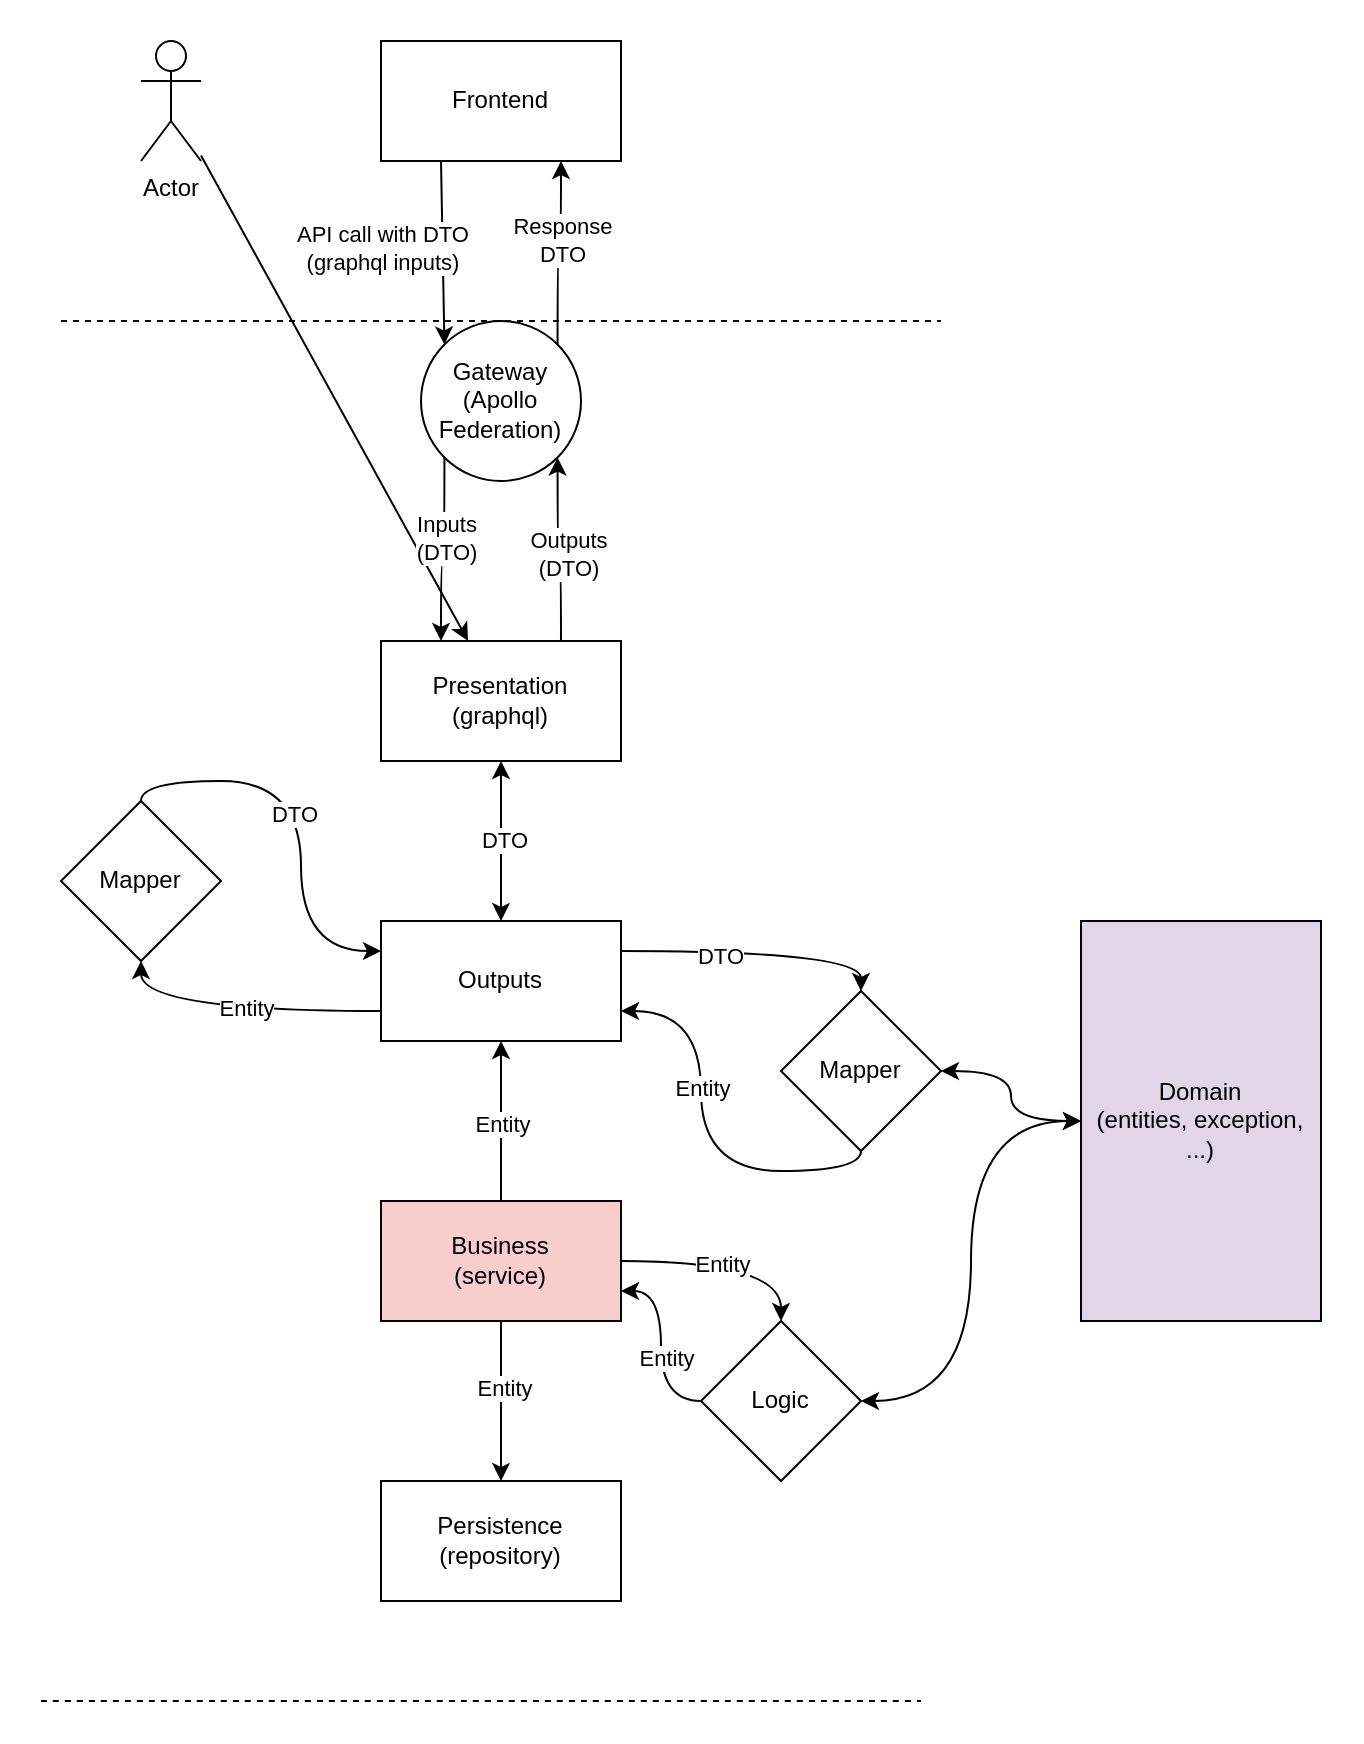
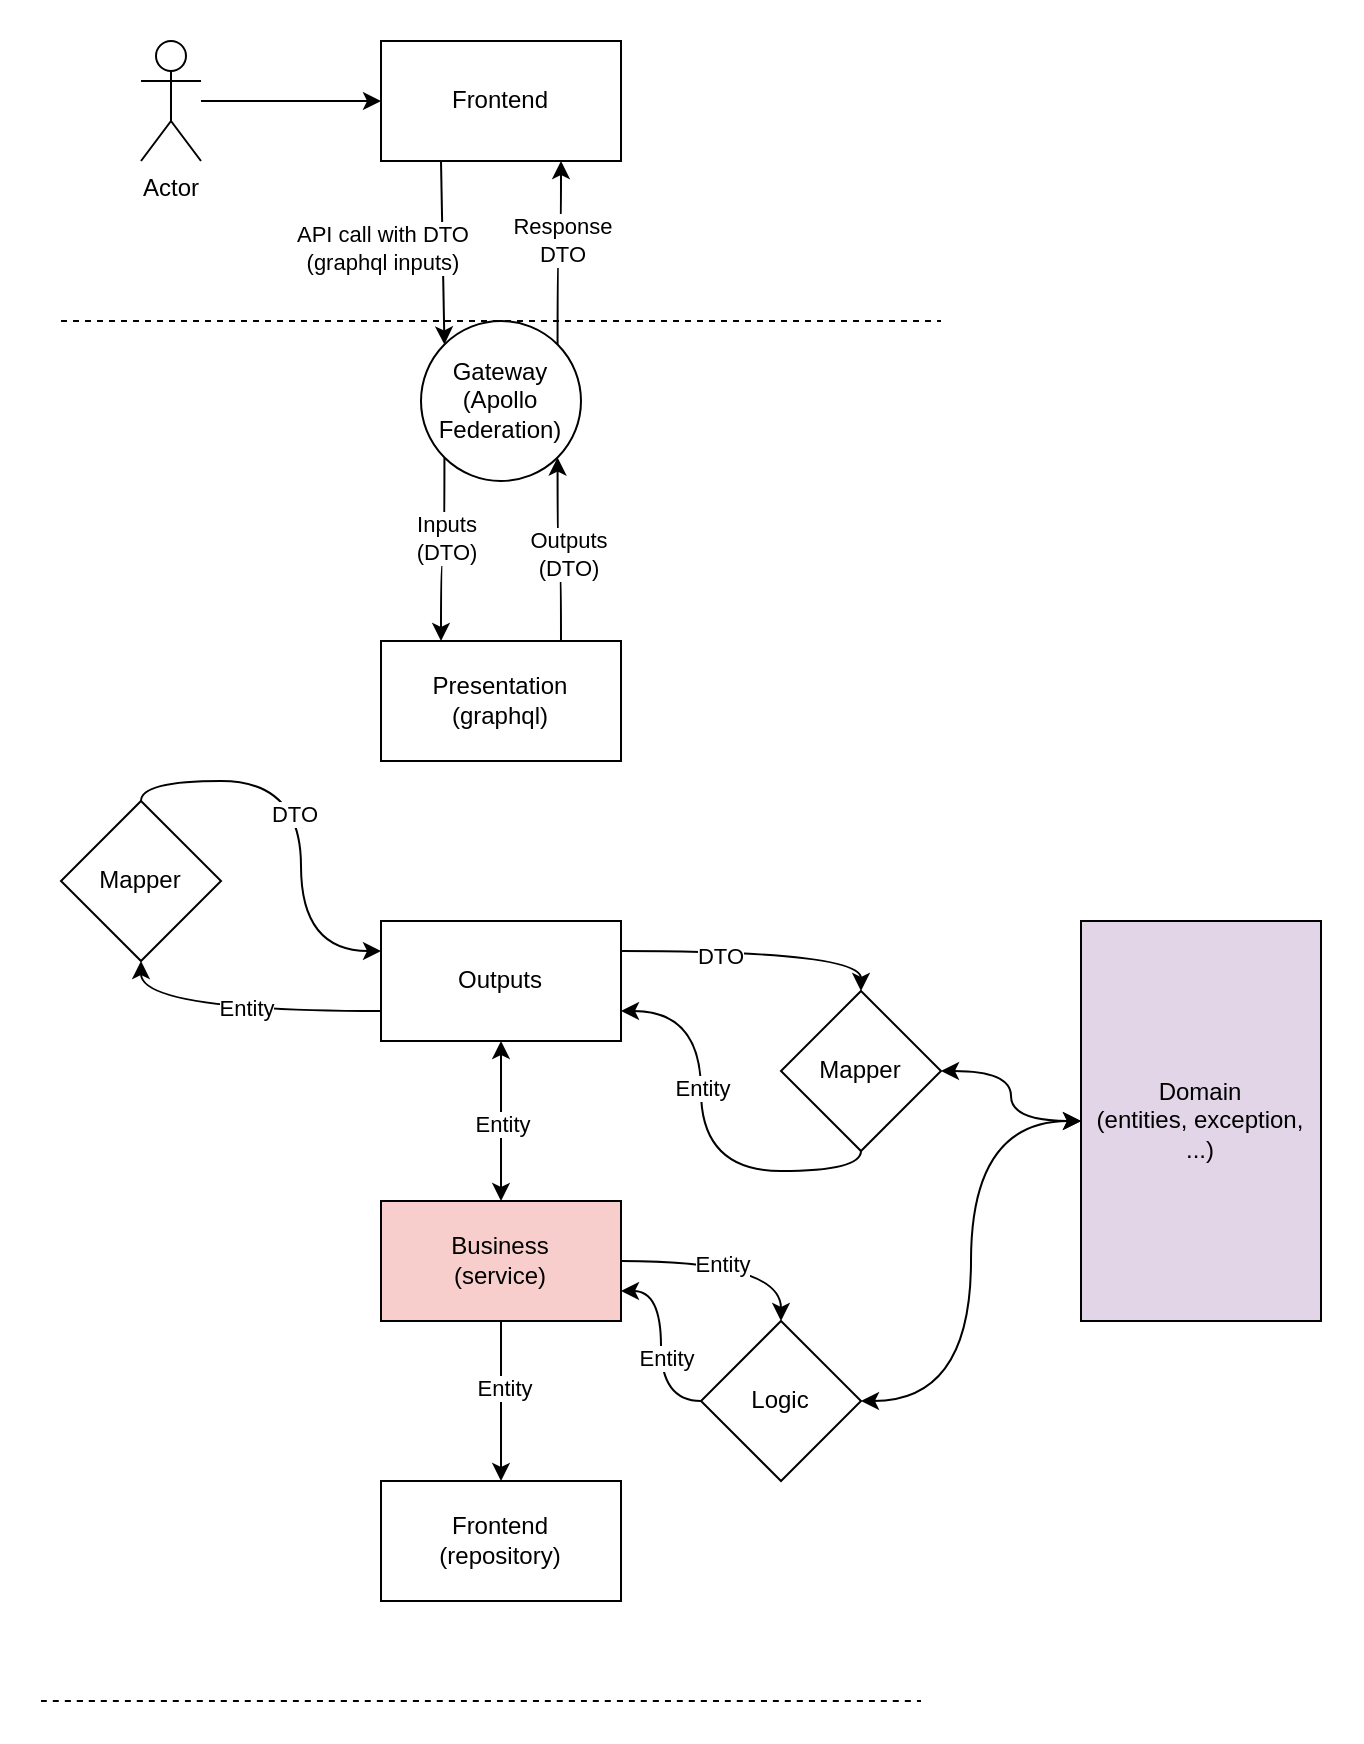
  <mxCell id="0" />
  <mxCell id="1" parent="0" />
  <mxCell id="2" style="edgeStyle=orthogonalEdgeStyle;curved=1;html=1;exitX=1;exitY=0.25;exitDx=0;exitDy=0;entryX=0.5;entryY=0;entryDx=0;entryDy=0;" edge="1" parent="1" source="40" target="24"><mxGeometry relative="1" as="geometry"><mxPoint x="310" y="470" as="sourcePoint" /></mxGeometry></mxCell>
  <mxCell id="3" value="DTO" style="edgeLabel;html=1;align=center;verticalAlign=middle;resizable=0;points=[];" vertex="1" connectable="0" parent="2"><mxGeometry x="-0.296" y="-2" relative="1" as="geometry"><mxPoint as="offset" /></mxGeometry></mxCell>
  <mxCell id="4" style="edgeStyle=orthogonalEdgeStyle;curved=1;html=1;exitX=0.75;exitY=0;exitDx=0;exitDy=0;entryX=1;entryY=1;entryDx=0;entryDy=0;startArrow=none;startFill=0;" edge="1" parent="1" source="8" target="35"><mxGeometry relative="1" as="geometry" /></mxCell>
  <mxCell id="5" value="Outputs&lt;br&gt;(DTO)" style="edgeLabel;html=1;align=center;verticalAlign=middle;resizable=0;points=[];" vertex="1" connectable="0" parent="4"><mxGeometry x="-0.027" y="-5" relative="1" as="geometry"><mxPoint as="offset" /></mxGeometry></mxCell>
- <mxCell id="6" value="" style="edgeStyle=orthogonalEdgeStyle;curved=1;html=1;startArrow=classic;startFill=1;" edge="1" parent="1" source="8" target="40"><mxGeometry relative="1" as="geometry" /></mxCell>
- <mxCell id="7" value="DTO" style="edgeLabel;html=1;align=center;verticalAlign=middle;resizable=0;points=[];" vertex="1" connectable="0" parent="6"><mxGeometry x="-0.032" y="1" relative="1" as="geometry"><mxPoint as="offset" /></mxGeometry></mxCell>
  <mxCell id="8" value="Presentation&lt;br&gt;(graphql)" style="rounded=0;whiteSpace=wrap;html=1;" vertex="1" parent="1"><mxGeometry x="190" y="320" width="120" height="60" as="geometry" /></mxCell>
  <mxCell id="9" value="" style="edgeStyle=none;html=1;" edge="1" parent="1" source="13" target="14"><mxGeometry relative="1" as="geometry" /></mxCell>
  <mxCell id="10" value="Entity" style="edgeLabel;html=1;align=center;verticalAlign=middle;resizable=0;points=[];" vertex="1" connectable="0" parent="9"><mxGeometry x="-0.182" y="1" relative="1" as="geometry"><mxPoint as="offset" /></mxGeometry></mxCell>
  <mxCell id="11" value="" style="edgeStyle=orthogonalEdgeStyle;curved=1;html=1;entryX=0.5;entryY=0;entryDx=0;entryDy=0;" edge="1" parent="1" source="13" target="28"><mxGeometry relative="1" as="geometry" /></mxCell>
  <mxCell id="12" value="Entity" style="edgeLabel;html=1;align=center;verticalAlign=middle;resizable=0;points=[];" vertex="1" connectable="0" parent="11"><mxGeometry x="-0.093" y="-1" relative="1" as="geometry"><mxPoint as="offset" /></mxGeometry></mxCell>
  <mxCell id="13" value="Business&lt;br&gt;(service)" style="rounded=0;whiteSpace=wrap;html=1;fillColor=#f8cecc;" vertex="1" parent="1"><mxGeometry x="190" y="600" width="120" height="60" as="geometry" /></mxCell>
- <mxCell id="14" value="Persistence&lt;br&gt;(repository)" style="rounded=0;whiteSpace=wrap;html=1;" vertex="1" parent="1"><mxGeometry x="190" y="740" width="120" height="60" as="geometry" /></mxCell>
- <mxCell id="15" style="edgeStyle=none;html=1;" edge="1" parent="1" source="16" target="8"><mxGeometry relative="1" as="geometry" /></mxCell>
+ <mxCell id="14" value="Frontend&lt;br&gt;(repository)" style="rounded=0;whiteSpace=wrap;html=1;" vertex="1" parent="1"><mxGeometry x="190" y="740" width="120" height="60" as="geometry" /></mxCell>
+ <mxCell id="15" style="edgeStyle=none;html=1;entryX=0;entryY=0.5;entryDx=0;entryDy=0;" edge="1" parent="1" source="16" target="19"><mxGeometry relative="1" as="geometry" /></mxCell>
  <mxCell id="16" value="Actor" style="shape=umlActor;verticalLabelPosition=bottom;verticalAlign=top;html=1;outlineConnect=0;" vertex="1" parent="1"><mxGeometry x="70" y="20" width="30" height="60" as="geometry" /></mxCell>
  <mxCell id="17" style="edgeStyle=none;html=1;entryX=0;entryY=0;entryDx=0;entryDy=0;exitX=0.25;exitY=1;exitDx=0;exitDy=0;" edge="1" parent="1" source="19" target="35"><mxGeometry relative="1" as="geometry" /></mxCell>
  <mxCell id="18" value="API call with DTO &lt;br&gt;(graphql inputs)" style="edgeLabel;html=1;align=center;verticalAlign=middle;resizable=0;points=[];" vertex="1" connectable="0" parent="17"><mxGeometry x="-0.381" y="1" relative="1" as="geometry"><mxPoint x="-31" y="16" as="offset" /></mxGeometry></mxCell>
  <mxCell id="19" value="Frontend" style="rounded=0;whiteSpace=wrap;html=1;" vertex="1" parent="1"><mxGeometry x="190" y="20" width="120" height="60" as="geometry" /></mxCell>
  <mxCell id="20" value="" style="endArrow=none;dashed=1;html=1;" edge="1" parent="1"><mxGeometry width="50" height="50" relative="1" as="geometry"><mxPoint x="30" y="160" as="sourcePoint" /><mxPoint x="470" y="160" as="targetPoint" /></mxGeometry></mxCell>
  <mxCell id="21" style="edgeStyle=orthogonalEdgeStyle;curved=1;html=1;exitX=0.5;exitY=1;exitDx=0;exitDy=0;entryX=1;entryY=0.75;entryDx=0;entryDy=0;" edge="1" parent="1" source="24" target="40"><mxGeometry relative="1" as="geometry"><mxPoint x="310" y="500" as="targetPoint" /></mxGeometry></mxCell>
  <mxCell id="22" value="Entity" style="edgeLabel;html=1;align=center;verticalAlign=middle;resizable=0;points=[];" vertex="1" connectable="0" parent="21"><mxGeometry x="0.255" relative="1" as="geometry"><mxPoint as="offset" /></mxGeometry></mxCell>
  <mxCell id="23" value="" style="edgeStyle=orthogonalEdgeStyle;curved=1;html=1;startArrow=classic;startFill=1;" edge="1" parent="1" source="24" target="29"><mxGeometry relative="1" as="geometry" /></mxCell>
  <mxCell id="24" value="Mapper" style="rhombus;whiteSpace=wrap;html=1;rounded=0;" vertex="1" parent="1"><mxGeometry x="390" y="495" width="80" height="80" as="geometry" /></mxCell>
  <mxCell id="25" style="edgeStyle=orthogonalEdgeStyle;curved=1;html=1;entryX=1;entryY=0.75;entryDx=0;entryDy=0;" edge="1" parent="1" source="28" target="13"><mxGeometry relative="1" as="geometry" /></mxCell>
  <mxCell id="26" value="Entity" style="edgeLabel;html=1;align=center;verticalAlign=middle;resizable=0;points=[];" vertex="1" connectable="0" parent="25"><mxGeometry x="-0.122" y="-2" relative="1" as="geometry"><mxPoint as="offset" /></mxGeometry></mxCell>
  <mxCell id="27" style="edgeStyle=orthogonalEdgeStyle;curved=1;html=1;entryX=0;entryY=0.5;entryDx=0;entryDy=0;startArrow=classic;startFill=1;" edge="1" parent="1" source="28" target="29"><mxGeometry relative="1" as="geometry" /></mxCell>
  <mxCell id="28" value="Logic" style="rhombus;whiteSpace=wrap;html=1;rounded=0;" vertex="1" parent="1"><mxGeometry x="350" y="660" width="80" height="80" as="geometry" /></mxCell>
  <mxCell id="29" value="Domain&lt;br&gt;(entities, exception, ...)" style="whiteSpace=wrap;html=1;rounded=0;fillColor=#e1d5e7;" vertex="1" parent="1"><mxGeometry x="540" y="460" width="120" height="200" as="geometry" /></mxCell>
  <mxCell id="30" value="" style="endArrow=none;dashed=1;html=1;curved=1;" edge="1" parent="1"><mxGeometry width="50" height="50" relative="1" as="geometry"><mxPoint x="20" y="850" as="sourcePoint" /><mxPoint x="460" y="850" as="targetPoint" /></mxGeometry></mxCell>
  <mxCell id="31" style="edgeStyle=orthogonalEdgeStyle;curved=1;html=1;entryX=0.25;entryY=0;entryDx=0;entryDy=0;startArrow=none;startFill=0;exitX=0;exitY=1;exitDx=0;exitDy=0;" edge="1" parent="1" source="35" target="8"><mxGeometry relative="1" as="geometry" /></mxCell>
  <mxCell id="32" value="Inputs&lt;br&gt;(DTO)" style="edgeLabel;html=1;align=center;verticalAlign=middle;resizable=0;points=[];" vertex="1" connectable="0" parent="31"><mxGeometry x="-0.165" y="1" relative="1" as="geometry"><mxPoint y="1" as="offset" /></mxGeometry></mxCell>
  <mxCell id="33" style="edgeStyle=orthogonalEdgeStyle;curved=1;html=1;exitX=1;exitY=0;exitDx=0;exitDy=0;entryX=0.75;entryY=1;entryDx=0;entryDy=0;startArrow=none;startFill=0;" edge="1" parent="1" source="35" target="19"><mxGeometry relative="1" as="geometry" /></mxCell>
  <mxCell id="34" value="Response&lt;br&gt;DTO" style="edgeLabel;html=1;align=center;verticalAlign=middle;resizable=0;points=[];" vertex="1" connectable="0" parent="33"><mxGeometry x="0.154" relative="1" as="geometry"><mxPoint as="offset" /></mxGeometry></mxCell>
  <mxCell id="35" value="Gateway&lt;br&gt;(Apollo Federation)" style="ellipse;whiteSpace=wrap;html=1;aspect=fixed;" vertex="1" parent="1"><mxGeometry x="210" y="160" width="80" height="80" as="geometry" /></mxCell>
- <mxCell id="36" style="edgeStyle=orthogonalEdgeStyle;curved=1;html=1;startArrow=classic;startFill=1;endArrow=none;" edge="1" parent="1" source="40" target="13"><mxGeometry relative="1" as="geometry" /></mxCell>
+ <mxCell id="36" style="edgeStyle=orthogonalEdgeStyle;curved=1;html=1;startArrow=classic;startFill=1;" edge="1" parent="1" source="40" target="13"><mxGeometry relative="1" as="geometry" /></mxCell>
  <mxCell id="37" value="Entity" style="edgeLabel;html=1;align=center;verticalAlign=middle;resizable=0;points=[];" vertex="1" connectable="0" parent="36"><mxGeometry x="-0.461" y="1" relative="1" as="geometry"><mxPoint x="-1" y="19" as="offset" /></mxGeometry></mxCell>
  <mxCell id="38" value="" style="edgeStyle=orthogonalEdgeStyle;curved=1;html=1;startArrow=none;startFill=0;exitX=0;exitY=0.75;exitDx=0;exitDy=0;entryX=0.5;entryY=1;entryDx=0;entryDy=0;" edge="1" parent="1" source="40" target="43"><mxGeometry relative="1" as="geometry"><mxPoint x="130" y="560" as="targetPoint" /></mxGeometry></mxCell>
  <mxCell id="39" value="Entity" style="edgeLabel;html=1;align=center;verticalAlign=middle;resizable=0;points=[];" vertex="1" connectable="0" parent="38"><mxGeometry x="-0.042" y="-2" relative="1" as="geometry"><mxPoint x="1" as="offset" /></mxGeometry></mxCell>
  <mxCell id="40" value="Outputs" style="rounded=0;whiteSpace=wrap;html=1;" vertex="1" parent="1"><mxGeometry x="190" y="460" width="120" height="60" as="geometry" /></mxCell>
  <mxCell id="41" style="edgeStyle=orthogonalEdgeStyle;curved=1;html=1;exitX=0.5;exitY=0;exitDx=0;exitDy=0;entryX=0;entryY=0.25;entryDx=0;entryDy=0;startArrow=none;startFill=0;" edge="1" parent="1" source="43" target="40"><mxGeometry relative="1" as="geometry" /></mxCell>
  <mxCell id="42" value="DTO" style="edgeLabel;html=1;align=center;verticalAlign=middle;resizable=0;points=[];" vertex="1" connectable="0" parent="41"><mxGeometry x="-0.012" y="-4" relative="1" as="geometry"><mxPoint as="offset" /></mxGeometry></mxCell>
  <mxCell id="43" value="Mapper" style="rhombus;whiteSpace=wrap;html=1;rounded=0;" vertex="1" parent="1"><mxGeometry x="30" y="400" width="80" height="80" as="geometry" /></mxCell>
